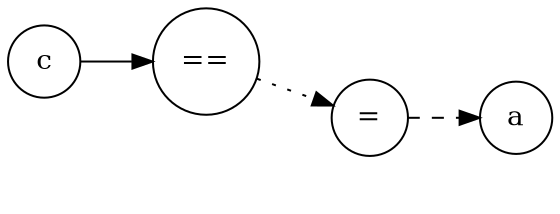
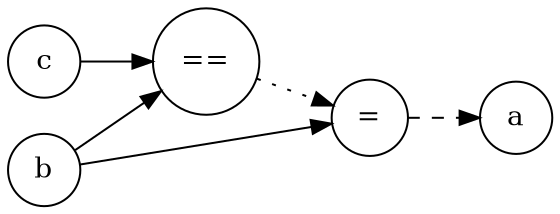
  digraph {
    rankdir=LR
    node [shape=circle]
    n1 [label=a]
+   n2 [label=b]
    n3 [label="=="]
    n4 [label="="]
    n5 [label=c]
+   n2 -> n3
+   n2 -> n4
    n3 -> n4 [style=dotted]
    n4 -> n1 [style=dashed]
    n5 -> n3
  }
